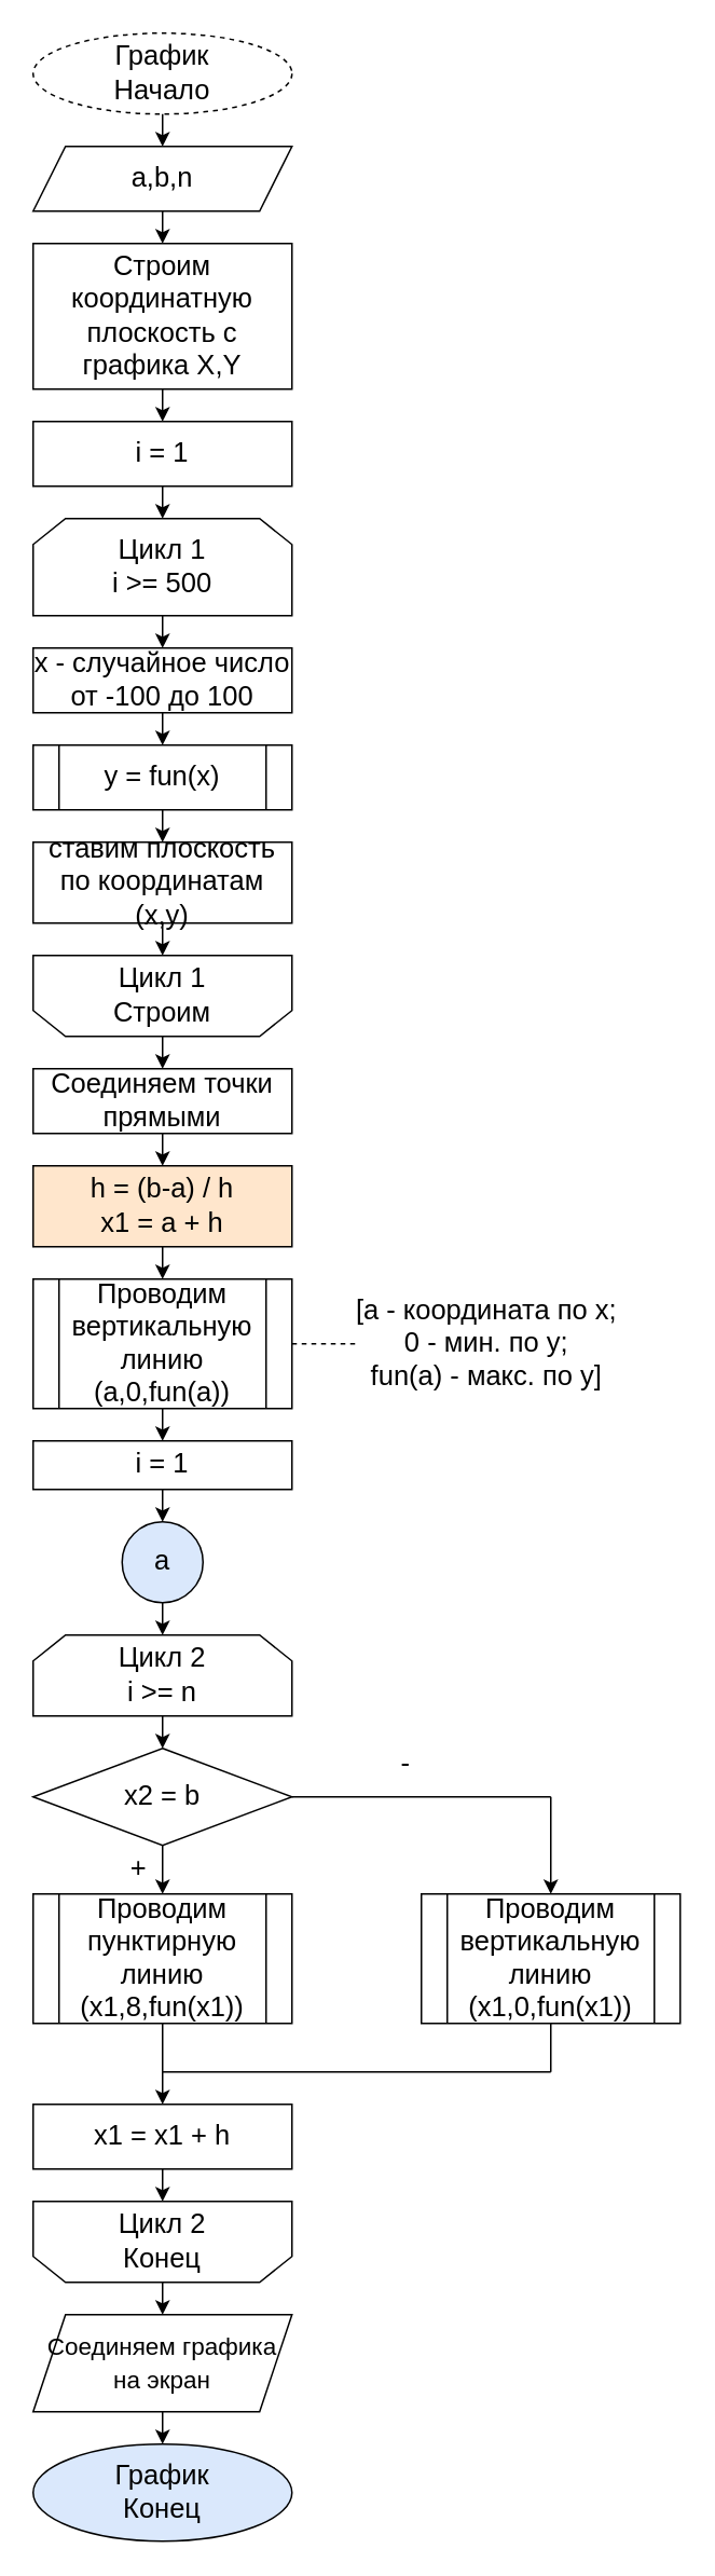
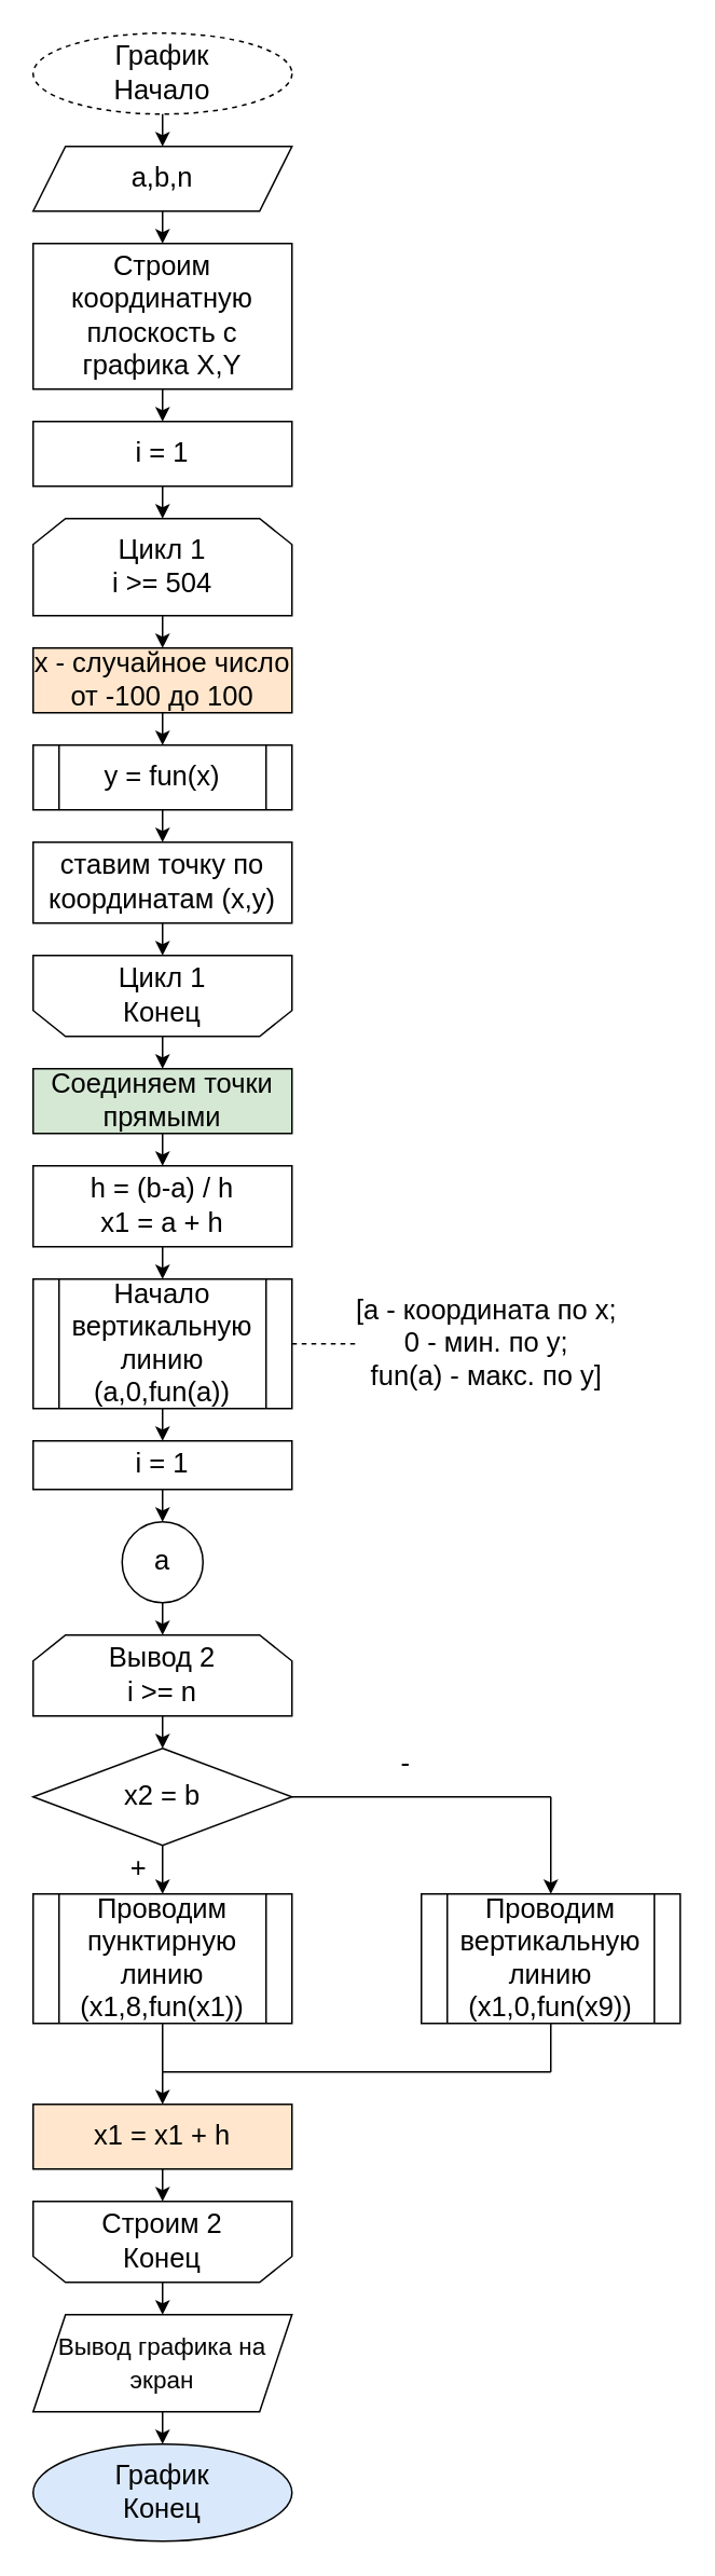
  <mxCell id="0" />
  <mxCell id="1" parent="0" />
  <mxCell id="2" value="&lt;font style=&quot;font-size: 17px;&quot;&gt;График&lt;br&gt;Начало&lt;/font&gt;" style="ellipse;whiteSpace=wrap;html=1;dashed=1;" vertex="1" parent="1"><mxGeometry x="20" width="160" height="50" as="geometry" y="20" /></mxCell>
  <mxCell id="3" value="" style="endArrow=classic;html=1;rounded=0;fontSize=17;exitX=0.5;exitY=1;exitDx=0;exitDy=0;" edge="1" parent="1" source="2"><mxGeometry width="50" height="50" relative="1" as="geometry"><mxPoint x="190" y="280" as="sourcePoint" /><mxPoint x="100" y="90" as="targetPoint" /></mxGeometry></mxCell>
  <mxCell id="4" value="a,b,n" style="shape=parallelogram;perimeter=parallelogramPerimeter;whiteSpace=wrap;html=1;fixedSize=1;fontSize=17;" vertex="1" parent="1"><mxGeometry x="20" y="90" width="160" height="40" as="geometry" /></mxCell>
  <mxCell id="5" value="" style="endArrow=classic;html=1;rounded=0;fontSize=17;exitX=0.5;exitY=1;exitDx=0;exitDy=0;" edge="1" parent="1" source="4"><mxGeometry width="50" height="50" relative="1" as="geometry"><mxPoint x="180" y="220" as="sourcePoint" /><mxPoint x="100" y="150" as="targetPoint" /></mxGeometry></mxCell>
  <mxCell id="6" value="Строим координатную плоскость с графика X,Y" style="rounded=0;whiteSpace=wrap;html=1;fontSize=17;" vertex="1" parent="1"><mxGeometry x="20" y="150" width="160" height="90" as="geometry" /></mxCell>
  <mxCell id="7" value="" style="endArrow=classic;html=1;rounded=0;fontSize=17;exitX=0.5;exitY=1;exitDx=0;exitDy=0;" edge="1" parent="1" source="6"><mxGeometry width="50" height="50" relative="1" as="geometry"><mxPoint x="190" y="340" as="sourcePoint" /><mxPoint x="100" y="260" as="targetPoint" /></mxGeometry></mxCell>
  <mxCell id="8" value="y = fun(x)" style="shape=process;whiteSpace=wrap;html=1;backgroundOutline=1;fontSize=17;" vertex="1" parent="1"><mxGeometry x="20" y="460" width="160" height="40" as="geometry" /></mxCell>
  <mxCell id="9" value="" style="endArrow=classic;html=1;rounded=0;fontSize=17;exitX=0.5;exitY=1;exitDx=0;exitDy=0;" edge="1" parent="1" source="8"><mxGeometry width="50" height="50" relative="1" as="geometry"><mxPoint x="130" y="659" as="sourcePoint" /><mxPoint x="100" y="520" as="targetPoint" /></mxGeometry></mxCell>
  <mxCell id="10" value="i = 1" style="rounded=0;whiteSpace=wrap;html=1;fontSize=17;" vertex="1" parent="1"><mxGeometry x="20" y="260" width="160" height="40" as="geometry" /></mxCell>
  <mxCell id="11" value="" style="endArrow=classic;html=1;rounded=0;fontSize=17;exitX=0.5;exitY=1;exitDx=0;exitDy=0;" edge="1" parent="1" source="10"><mxGeometry width="50" height="50" relative="1" as="geometry"><mxPoint x="70" y="390" as="sourcePoint" /><mxPoint x="100" y="320" as="targetPoint" /></mxGeometry></mxCell>
- <mxCell id="12" value="Цикл 1&lt;br&gt;i &amp;gt;= 500" style="shape=loopLimit;whiteSpace=wrap;html=1;fontSize=17;" vertex="1" parent="1"><mxGeometry x="20" y="320" width="160" height="60" as="geometry" /></mxCell>
+ <mxCell id="12" value="Цикл 1&lt;br&gt;i &amp;gt;= 504" style="shape=loopLimit;whiteSpace=wrap;html=1;fontSize=17;" vertex="1" parent="1"><mxGeometry x="20" y="320" width="160" height="60" as="geometry" /></mxCell>
  <mxCell id="13" value="" style="endArrow=classic;html=1;rounded=0;fontSize=17;exitX=0.5;exitY=1;exitDx=0;exitDy=0;" edge="1" parent="1" source="12"><mxGeometry width="50" height="50" relative="1" as="geometry"><mxPoint x="390" y="450" as="sourcePoint" /><mxPoint x="100" y="400" as="targetPoint" /></mxGeometry></mxCell>
- <mxCell id="14" value="x - случайное число от -100 до 100" style="rounded=0;whiteSpace=wrap;html=1;fontSize=17;" vertex="1" parent="1"><mxGeometry x="20" y="400" width="160" height="40" as="geometry" /></mxCell>
+ <mxCell id="14" value="x - случайное число от -100 до 100" style="rounded=0;whiteSpace=wrap;html=1;fontSize=17;fillColor=#ffe6cc;" vertex="1" parent="1"><mxGeometry x="20" y="400" width="160" height="40" as="geometry" /></mxCell>
  <mxCell id="15" value="" style="endArrow=classic;html=1;rounded=0;fontSize=17;exitX=0.5;exitY=1;exitDx=0;exitDy=0;" edge="1" parent="1" source="14"><mxGeometry width="50" height="50" relative="1" as="geometry"><mxPoint x="210" y="530" as="sourcePoint" /><mxPoint x="100" y="460" as="targetPoint" /></mxGeometry></mxCell>
- <mxCell id="16" value="ставим плоскость по координатам (x,y)" style="rounded=0;whiteSpace=wrap;html=1;fontSize=17;" vertex="1" parent="1"><mxGeometry x="20" y="520" width="160" height="50" as="geometry" /></mxCell>
+ <mxCell id="16" value="ставим точку по координатам (x,y)" style="rounded=0;whiteSpace=wrap;html=1;fontSize=17;" vertex="1" parent="1"><mxGeometry x="20" y="520" width="160" height="50" as="geometry" /></mxCell>
  <mxCell id="17" value="" style="endArrow=classic;html=1;rounded=0;fontSize=17;exitX=0.5;exitY=1;exitDx=0;exitDy=0;" edge="1" parent="1" source="16"><mxGeometry width="50" height="50" relative="1" as="geometry"><mxPoint x="160" y="660" as="sourcePoint" /><mxPoint x="100" y="590" as="targetPoint" /></mxGeometry></mxCell>
- <mxCell id="18" value="Цикл 1 &lt;br&gt;Строим" style="shape=loopLimit;whiteSpace=wrap;html=1;fontSize=17;direction=west;" vertex="1" parent="1"><mxGeometry x="20" y="590" width="160" height="50" as="geometry" /></mxCell>
+ <mxCell id="18" value="Цикл 1 &lt;br&gt;Конец" style="shape=loopLimit;whiteSpace=wrap;html=1;fontSize=17;direction=west;" vertex="1" parent="1"><mxGeometry x="20" y="590" width="160" height="50" as="geometry" /></mxCell>
  <mxCell id="19" value="" style="endArrow=classic;html=1;rounded=0;fontSize=17;exitX=0.5;exitY=0;exitDx=0;exitDy=0;" edge="1" parent="1" source="18"><mxGeometry width="50" height="50" relative="1" as="geometry"><mxPoint x="100" y="650" as="sourcePoint" /><mxPoint x="100" y="660" as="targetPoint" /></mxGeometry></mxCell>
- <mxCell id="20" value="Соединяем точки прямыми" style="rounded=0;whiteSpace=wrap;html=1;fontSize=17;" vertex="1" parent="1"><mxGeometry x="20" y="660" width="160" height="40" as="geometry" /></mxCell>
+ <mxCell id="20" value="Соединяем точки прямыми" style="rounded=0;whiteSpace=wrap;html=1;fontSize=17;fillColor=#d5e8d4;" vertex="1" parent="1"><mxGeometry x="20" y="660" width="160" height="40" as="geometry" /></mxCell>
  <mxCell id="21" value="" style="endArrow=classic;html=1;rounded=0;fontSize=17;exitX=0.5;exitY=1;exitDx=0;exitDy=0;" edge="1" parent="1" source="20"><mxGeometry width="50" height="50" relative="1" as="geometry"><mxPoint x="190" y="810" as="sourcePoint" /><mxPoint x="100" y="720" as="targetPoint" /></mxGeometry></mxCell>
- <mxCell id="22" value="h = (b-a) / h&lt;br&gt;x1 = a + h" style="rounded=0;whiteSpace=wrap;html=1;fontSize=17;fillColor=#ffe6cc;" vertex="1" parent="1"><mxGeometry x="20" y="720" width="160" height="50" as="geometry" /></mxCell>
+ <mxCell id="22" value="h = (b-a) / h&lt;br&gt;x1 = a + h" style="rounded=0;whiteSpace=wrap;html=1;fontSize=17;" vertex="1" parent="1"><mxGeometry x="20" y="720" width="160" height="50" as="geometry" /></mxCell>
  <mxCell id="23" value="" style="endArrow=classic;html=1;rounded=0;fontSize=17;exitX=0.5;exitY=1;exitDx=0;exitDy=0;" edge="1" parent="1" source="22"><mxGeometry width="50" height="50" relative="1" as="geometry"><mxPoint x="70" y="900" as="sourcePoint" /><mxPoint x="100" y="790" as="targetPoint" /></mxGeometry></mxCell>
- <mxCell id="24" value="Проводим вертикальную линию (a,0,fun(a))" style="shape=process;whiteSpace=wrap;html=1;backgroundOutline=1;fontSize=17;" vertex="1" parent="1"><mxGeometry x="20" y="790" width="160" height="80" as="geometry" /></mxCell>
+ <mxCell id="24" value="Начало вертикальную линию (a,0,fun(a))" style="shape=process;whiteSpace=wrap;html=1;backgroundOutline=1;fontSize=17;" vertex="1" parent="1"><mxGeometry x="20" y="790" width="160" height="80" as="geometry" /></mxCell>
  <mxCell id="25" value="" style="endArrow=none;dashed=1;html=1;rounded=0;fontSize=17;exitX=1;exitY=0.5;exitDx=0;exitDy=0;" edge="1" parent="1" source="24"><mxGeometry width="50" height="50" relative="1" as="geometry"><mxPoint x="370" y="510" as="sourcePoint" /><mxPoint x="220" y="830" as="targetPoint" /></mxGeometry></mxCell>
  <mxCell id="26" value="[a - координата по x;&lt;br&gt;0 - мин. по y;&lt;br&gt;fun(a) - макс. по y]" style="text;html=1;align=center;verticalAlign=middle;resizable=0;points=[];autosize=1;strokeColor=none;fillColor=none;fontSize=17;" vertex="1" parent="1"><mxGeometry x="210" y="795" width="180" height="70" as="geometry" /></mxCell>
  <mxCell id="27" value="" style="endArrow=classic;html=1;rounded=0;fontSize=17;exitX=0.5;exitY=1;exitDx=0;exitDy=0;" edge="1" parent="1" source="24"><mxGeometry width="50" height="50" relative="1" as="geometry"><mxPoint x="370" y="740" as="sourcePoint" /><mxPoint x="100" y="890" as="targetPoint" /></mxGeometry></mxCell>
  <mxCell id="28" value="i = 1" style="rounded=0;whiteSpace=wrap;html=1;fontSize=17;" vertex="1" parent="1"><mxGeometry x="20" y="890" width="160" height="30" as="geometry" /></mxCell>
  <mxCell id="29" value="" style="endArrow=classic;html=1;rounded=0;fontSize=17;exitX=0.5;exitY=1;exitDx=0;exitDy=0;" edge="1" parent="1" source="28"><mxGeometry width="50" height="50" relative="1" as="geometry"><mxPoint x="370" y="530" as="sourcePoint" /><mxPoint x="100" y="940" as="targetPoint" /></mxGeometry></mxCell>
- <mxCell id="30" value="a" style="ellipse;whiteSpace=wrap;html=1;aspect=fixed;fontSize=17;fillColor=#dae8fc;" vertex="1" parent="1"><mxGeometry x="75" y="940" width="50" height="50" as="geometry" /></mxCell>
+ <mxCell id="30" value="a" style="ellipse;whiteSpace=wrap;html=1;aspect=fixed;fontSize=17;" vertex="1" parent="1"><mxGeometry x="75" y="940" width="50" height="50" as="geometry" /></mxCell>
  <mxCell id="31" value="" style="endArrow=classic;html=1;rounded=0;fontSize=17;exitX=0.5;exitY=1;exitDx=0;exitDy=0;" edge="1" parent="1" source="30"><mxGeometry width="50" height="50" relative="1" as="geometry"><mxPoint x="100" y="1010" as="sourcePoint" /><mxPoint x="100" y="1010" as="targetPoint" /></mxGeometry></mxCell>
- <mxCell id="32" value="Цикл 2&lt;br&gt;i &amp;gt;= n" style="shape=loopLimit;whiteSpace=wrap;html=1;fontSize=17;" vertex="1" parent="1"><mxGeometry x="20" y="1010" width="160" height="50" as="geometry" /></mxCell>
+ <mxCell id="32" value="Вывод 2&lt;br&gt;i &amp;gt;= n" style="shape=loopLimit;whiteSpace=wrap;html=1;fontSize=17;" vertex="1" parent="1"><mxGeometry x="20" y="1010" width="160" height="50" as="geometry" /></mxCell>
  <mxCell id="33" value="" style="endArrow=classic;html=1;rounded=0;fontSize=17;exitX=0.5;exitY=1;exitDx=0;exitDy=0;" edge="1" parent="1" source="32"><mxGeometry width="50" height="50" relative="1" as="geometry"><mxPoint x="130" y="1170" as="sourcePoint" /><mxPoint x="100" y="1080" as="targetPoint" /></mxGeometry></mxCell>
  <mxCell id="34" value="x2 = b" style="rhombus;whiteSpace=wrap;html=1;fontSize=17;" vertex="1" parent="1"><mxGeometry x="20" y="1080" width="160" height="60" as="geometry" /></mxCell>
  <mxCell id="35" value="" style="endArrow=classic;html=1;rounded=0;fontSize=17;exitX=0.5;exitY=1;exitDx=0;exitDy=0;" edge="1" parent="1" source="34"><mxGeometry width="50" height="50" relative="1" as="geometry"><mxPoint x="130" y="1200" as="sourcePoint" /><mxPoint x="100" y="1170" as="targetPoint" /></mxGeometry></mxCell>
  <mxCell id="36" value="+" style="text;html=1;align=center;verticalAlign=middle;resizable=0;points=[];autosize=1;strokeColor=none;fillColor=none;fontSize=17;" vertex="1" parent="1"><mxGeometry x="70" y="1140" width="30" height="30" as="geometry" /></mxCell>
  <mxCell id="37" value="" style="endArrow=none;html=1;rounded=0;fontSize=17;exitX=1;exitY=0.5;exitDx=0;exitDy=0;" edge="1" parent="1" source="34"><mxGeometry width="50" height="50" relative="1" as="geometry"><mxPoint x="360" y="1170" as="sourcePoint" /><mxPoint x="340" y="1110" as="targetPoint" /></mxGeometry></mxCell>
  <mxCell id="38" value="" style="endArrow=classic;html=1;rounded=0;fontSize=17;" edge="1" parent="1"><mxGeometry width="50" height="50" relative="1" as="geometry"><mxPoint x="340" y="1110" as="sourcePoint" /><mxPoint x="340" y="1170" as="targetPoint" /></mxGeometry></mxCell>
  <mxCell id="39" value="-" style="text;html=1;align=center;verticalAlign=middle;resizable=0;points=[];autosize=1;strokeColor=none;fillColor=none;fontSize=17;" vertex="1" parent="1"><mxGeometry x="235" y="1075" width="30" height="30" as="geometry" /></mxCell>
  <mxCell id="40" value="Проводим пунктирную линию (x1,8,fun(x1))" style="shape=process;whiteSpace=wrap;html=1;backgroundOutline=1;fontSize=17;" vertex="1" parent="1"><mxGeometry x="20" y="1170" width="160" height="80" as="geometry" /></mxCell>
- <mxCell id="41" value="Проводим вертикальную линию (x1,0,fun(x1))" style="shape=process;whiteSpace=wrap;html=1;backgroundOutline=1;fontSize=17;" vertex="1" parent="1"><mxGeometry x="260" y="1170" width="160" height="80" as="geometry" /></mxCell>
+ <mxCell id="41" value="Проводим вертикальную линию (x1,0,fun(x9))" style="shape=process;whiteSpace=wrap;html=1;backgroundOutline=1;fontSize=17;" vertex="1" parent="1"><mxGeometry x="260" y="1170" width="160" height="80" as="geometry" /></mxCell>
  <mxCell id="42" value="" style="endArrow=none;html=1;rounded=0;fontSize=17;entryX=0.5;entryY=1;entryDx=0;entryDy=0;" edge="1" parent="1" target="41"><mxGeometry width="50" height="50" relative="1" as="geometry"><mxPoint x="340" y="1280" as="sourcePoint" /><mxPoint x="370" y="1330" as="targetPoint" /></mxGeometry></mxCell>
  <mxCell id="43" value="" style="endArrow=none;html=1;rounded=0;fontSize=17;" edge="1" parent="1"><mxGeometry width="50" height="50" relative="1" as="geometry"><mxPoint x="100" y="1280" as="sourcePoint" /><mxPoint x="340" y="1280" as="targetPoint" /></mxGeometry></mxCell>
  <mxCell id="44" value="" style="endArrow=classic;html=1;rounded=0;fontSize=17;exitX=0.5;exitY=1;exitDx=0;exitDy=0;" edge="1" parent="1" source="40"><mxGeometry width="50" height="50" relative="1" as="geometry"><mxPoint x="-10" y="1390" as="sourcePoint" /><mxPoint x="100" y="1300" as="targetPoint" /></mxGeometry></mxCell>
- <mxCell id="45" value="x1 = x1 + h" style="rounded=0;whiteSpace=wrap;html=1;fontSize=17;" vertex="1" parent="1"><mxGeometry x="20" y="1300" width="160" height="40" as="geometry" /></mxCell>
+ <mxCell id="45" value="x1 = x1 + h" style="rounded=0;whiteSpace=wrap;html=1;fontSize=17;fillColor=#ffe6cc;" vertex="1" parent="1"><mxGeometry x="20" y="1300" width="160" height="40" as="geometry" /></mxCell>
  <mxCell id="46" value="" style="endArrow=classic;html=1;rounded=0;fontSize=17;exitX=0.5;exitY=1;exitDx=0;exitDy=0;" edge="1" parent="1" source="45"><mxGeometry width="50" height="50" relative="1" as="geometry"><mxPoint x="60" y="1440" as="sourcePoint" /><mxPoint x="100" y="1360" as="targetPoint" /></mxGeometry></mxCell>
- <mxCell id="47" value="Цикл 2&lt;br&gt;Конец" style="shape=loopLimit;whiteSpace=wrap;html=1;fontSize=17;direction=west;" vertex="1" parent="1"><mxGeometry x="20" y="1360" width="160" height="50" as="geometry" /></mxCell>
+ <mxCell id="47" value="Строим 2&lt;br&gt;Конец" style="shape=loopLimit;whiteSpace=wrap;html=1;fontSize=17;direction=west;" vertex="1" parent="1"><mxGeometry x="20" y="1360" width="160" height="50" as="geometry" /></mxCell>
  <mxCell id="48" value="" style="endArrow=classic;html=1;rounded=0;fontSize=17;exitX=0.5;exitY=0;exitDx=0;exitDy=0;" edge="1" parent="1" source="47"><mxGeometry width="50" height="50" relative="1" as="geometry"><mxPoint x="90" y="1510" as="sourcePoint" /><mxPoint x="100" y="1430" as="targetPoint" /></mxGeometry></mxCell>
- <mxCell id="49" value="&lt;div style=&quot;&quot;&gt;&lt;span style=&quot;background-color: initial;&quot;&gt;&lt;font style=&quot;font-size: 15px;&quot;&gt;Соединяем графика на экран&lt;/font&gt;&lt;/span&gt;&lt;/div&gt;" style="shape=parallelogram;perimeter=parallelogramPerimeter;whiteSpace=wrap;html=1;fixedSize=1;fontSize=17;align=center;" vertex="1" parent="1"><mxGeometry x="20" y="1430" width="160" height="60" as="geometry" /></mxCell>
+ <mxCell id="49" value="&lt;div style=&quot;&quot;&gt;&lt;span style=&quot;background-color: initial;&quot;&gt;&lt;font style=&quot;font-size: 15px;&quot;&gt;Вывод графика на экран&lt;/font&gt;&lt;/span&gt;&lt;/div&gt;" style="shape=parallelogram;perimeter=parallelogramPerimeter;whiteSpace=wrap;html=1;fixedSize=1;fontSize=17;align=center;" vertex="1" parent="1"><mxGeometry x="20" y="1430" width="160" height="60" as="geometry" /></mxCell>
  <mxCell id="50" value="" style="endArrow=classic;html=1;rounded=0;fontSize=15;exitX=0.5;exitY=1;exitDx=0;exitDy=0;" edge="1" parent="1" source="49"><mxGeometry width="50" height="50" relative="1" as="geometry"><mxPoint x="150" y="1630" as="sourcePoint" /><mxPoint x="100" y="1510" as="targetPoint" /></mxGeometry></mxCell>
  <mxCell id="51" value="&lt;font style=&quot;font-size: 17px;&quot;&gt;График&lt;br&gt;Конец&lt;/font&gt;" style="ellipse;whiteSpace=wrap;html=1;fontSize=15;fillColor=#dae8fc;" vertex="1" parent="1"><mxGeometry x="20" y="1510" width="160" height="60" as="geometry" /></mxCell>
